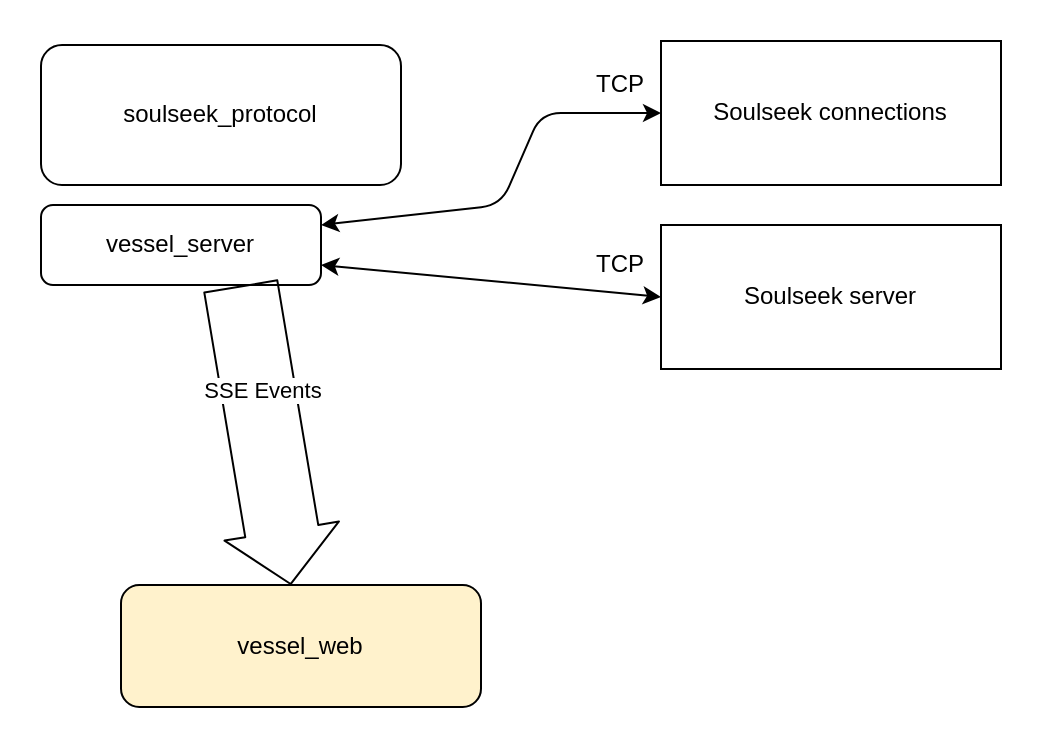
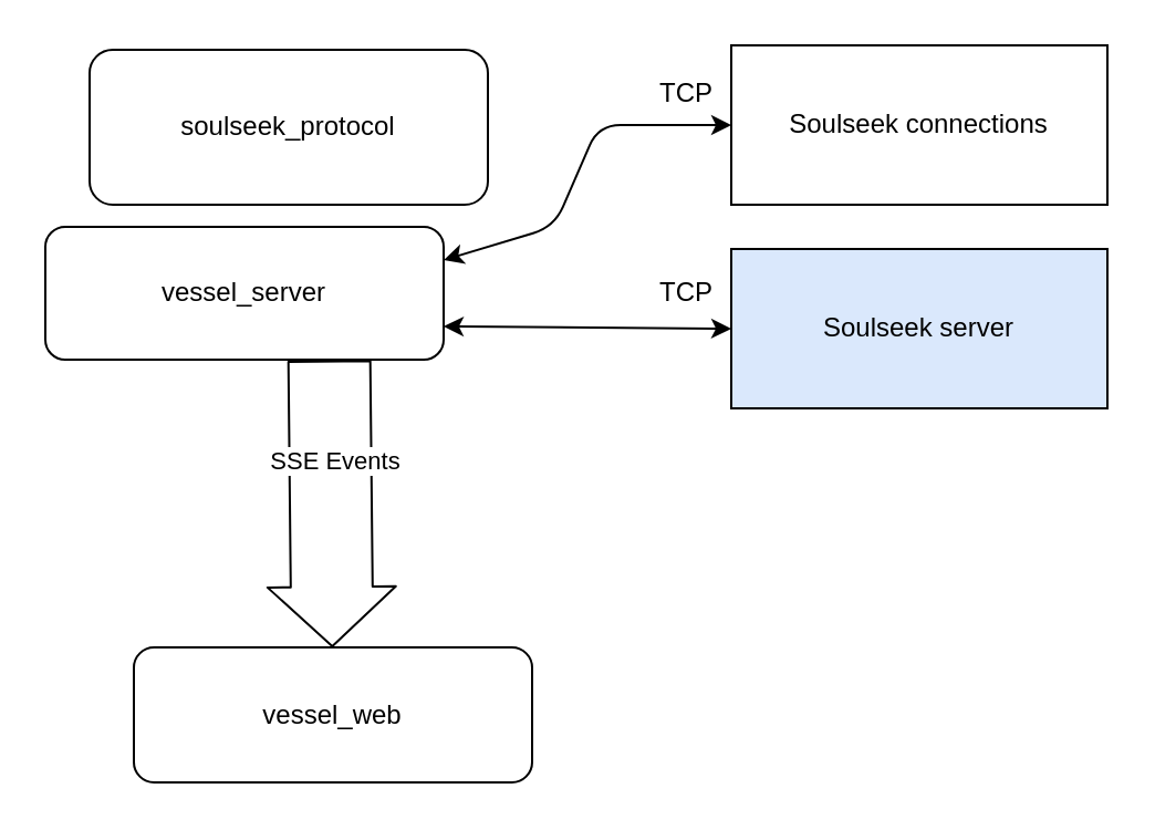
  <mxCell id="0" />
  <mxCell id="1" parent="0" />
- <mxCell id="2" value="soulseek_protocol" style="rounded=1;whiteSpace=wrap;html=1;" parent="1" vertex="1"><mxGeometry x="20" y="22" width="180" height="70" as="geometry" /></mxCell>
- <mxCell id="3" value="vessel_server" style="rounded=1;whiteSpace=wrap;html=1;" parent="1" vertex="1"><mxGeometry x="20" y="102" width="140" height="40" as="geometry" /></mxCell>
+ <mxCell id="2" value="soulseek_protocol" style="rounded=1;whiteSpace=wrap;html=1;" parent="1" vertex="1"><mxGeometry x="40" y="22" width="180" height="70" as="geometry" /></mxCell>
+ <mxCell id="3" value="vessel_server" style="rounded=1;whiteSpace=wrap;html=1;" parent="1" vertex="1"><mxGeometry x="20" y="102" width="180" height="60" as="geometry" /></mxCell>
  <mxCell id="4" value="" style="endArrow=classic;startArrow=classic;html=1;entryX=0;entryY=0.5;entryDx=0;entryDy=0;exitX=1;exitY=0.75;exitDx=0;exitDy=0;" parent="1" source="3" target="9" edge="1"><mxGeometry width="50" height="50" relative="1" as="geometry"><mxPoint x="210" y="342" as="sourcePoint" /><mxPoint x="380" y="119.5" as="targetPoint" /></mxGeometry></mxCell>
  <mxCell id="5" value="" style="shape=flexArrow;endArrow=classic;html=1;width=37;endSize=8.62;exitX=0.713;exitY=1.006;exitDx=0;exitDy=0;exitPerimeter=0;" parent="1" source="3" target="7" edge="1"><mxGeometry width="50" height="50" relative="1" as="geometry"><mxPoint x="149" y="172" as="sourcePoint" /><mxPoint x="160" y="292" as="targetPoint" /></mxGeometry></mxCell>
  <mxCell id="6" value="SSE Events" style="edgeLabel;html=1;align=center;verticalAlign=middle;resizable=0;points=[];" parent="5" vertex="1" connectable="0"><mxGeometry x="-0.301" y="2" relative="1" as="geometry"><mxPoint as="offset" /></mxGeometry></mxCell>
- <mxCell id="7" value="vessel_web" style="rounded=1;whiteSpace=wrap;html=1;fillColor=#fff2cc;" parent="1" vertex="1"><mxGeometry x="60" y="292" width="180" height="61" as="geometry" /></mxCell>
+ <mxCell id="7" value="vessel_web" style="rounded=1;whiteSpace=wrap;html=1;" parent="1" vertex="1"><mxGeometry x="60" y="292" width="180" height="61" as="geometry" /></mxCell>
  <mxCell id="8" value="Soulseek connections&lt;br&gt;" style="rounded=0;whiteSpace=wrap;html=1;" parent="1" vertex="1"><mxGeometry x="330" y="20" width="170" height="72" as="geometry" /></mxCell>
- <mxCell id="9" value="Soulseek server" style="rounded=0;whiteSpace=wrap;html=1;" parent="1" vertex="1"><mxGeometry x="330" y="112" width="170" height="72" as="geometry" /></mxCell>
+ <mxCell id="9" value="Soulseek server" style="rounded=0;whiteSpace=wrap;html=1;fillColor=#dae8fc;" parent="1" vertex="1"><mxGeometry x="330" y="112" width="170" height="72" as="geometry" /></mxCell>
  <mxCell id="10" value="" style="endArrow=classic;startArrow=classic;html=1;entryX=0;entryY=0.5;entryDx=0;entryDy=0;exitX=1;exitY=0.25;exitDx=0;exitDy=0;" parent="1" source="3" target="8" edge="1"><mxGeometry width="50" height="50" relative="1" as="geometry"><mxPoint x="210" y="136.8" as="sourcePoint" /><mxPoint x="420" y="148" as="targetPoint" /><Array as="points"><mxPoint x="250" y="102" /><mxPoint x="270" y="56" /></Array></mxGeometry></mxCell>
  <mxCell id="11" value="TCP" style="text;html=1;strokeColor=none;fillColor=none;align=center;verticalAlign=middle;whiteSpace=wrap;rounded=0;" parent="1" vertex="1"><mxGeometry x="250" y="32" width="120" height="20" as="geometry" /></mxCell>
  <mxCell id="12" value="TCP" style="text;html=1;strokeColor=none;fillColor=none;align=center;verticalAlign=middle;whiteSpace=wrap;rounded=0;" parent="1" vertex="1"><mxGeometry x="250" y="122" width="120" height="20" as="geometry" /></mxCell>
